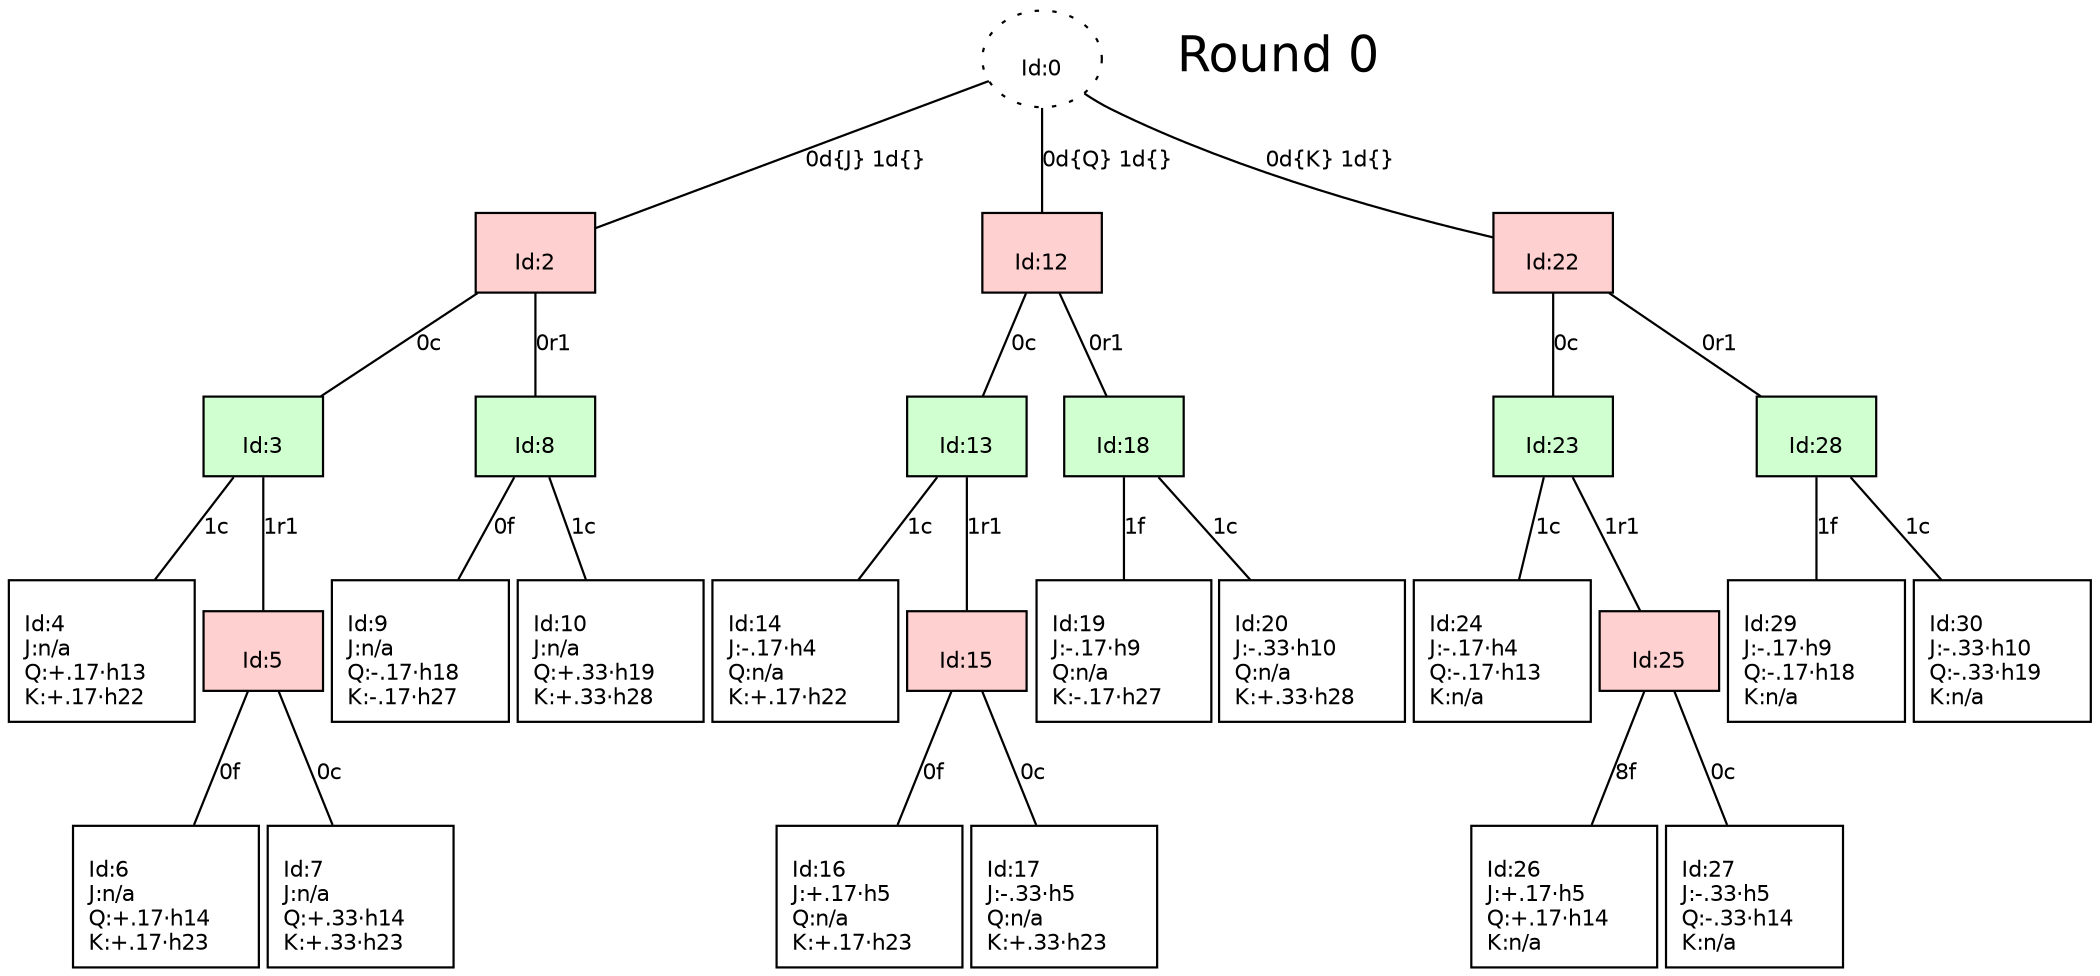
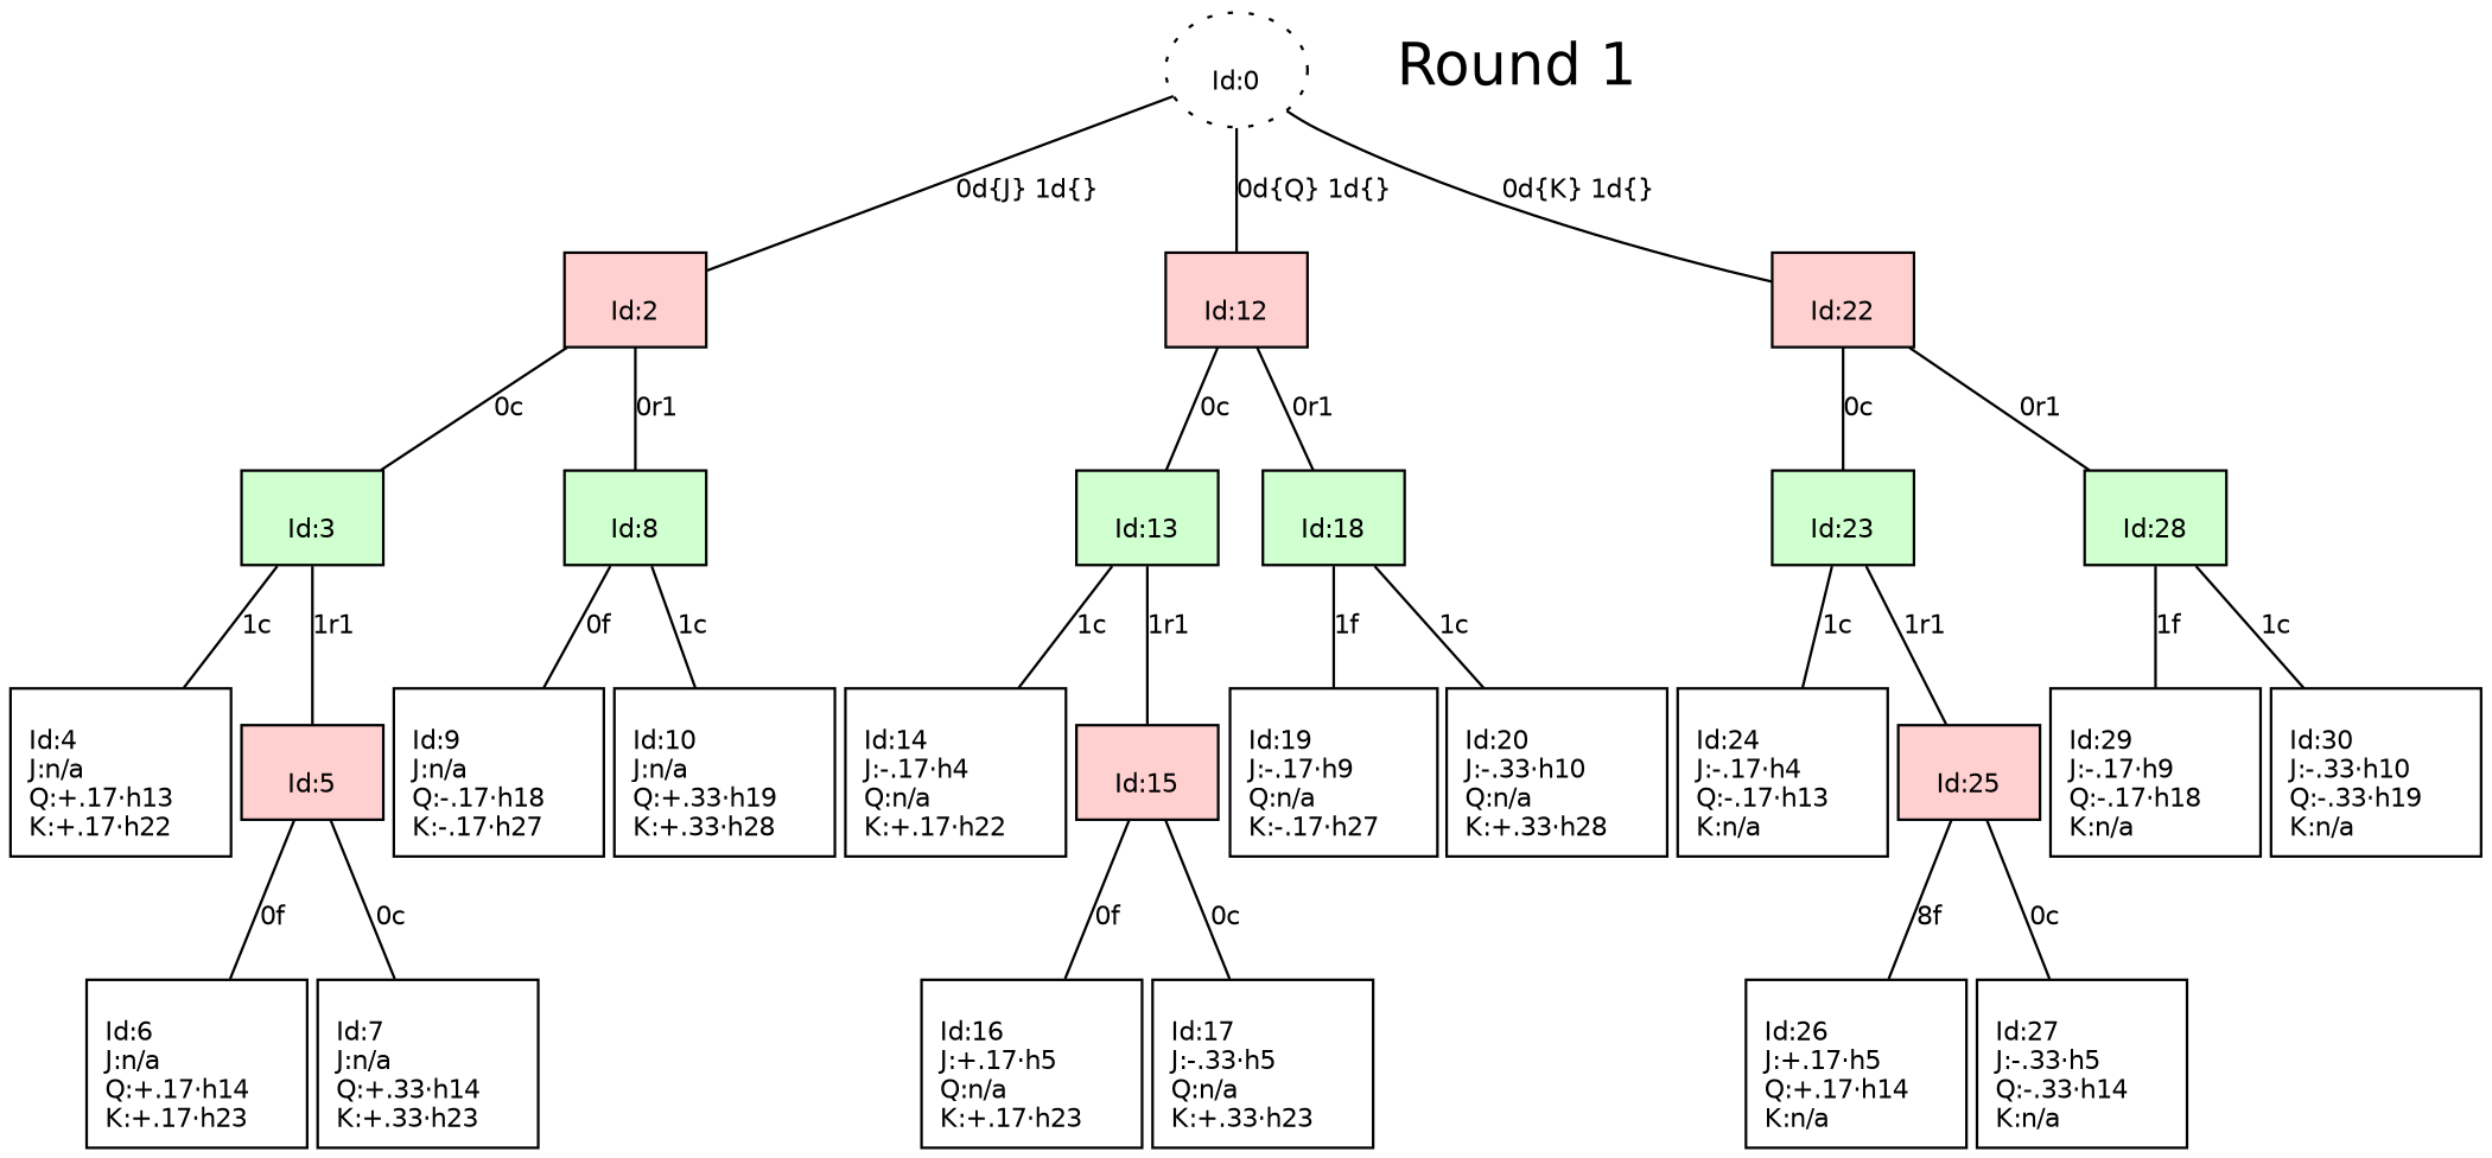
  digraph {
    fontname="DejaVu Sans"
    fontsize=20
    labeljust=l
    labelloc=t
    nodesep=0.05
    node [fillcolor="#FFFFFF" fontname="DejaVu Sans" fontsize=10 margin="0.1,0.05" shape=box style=filled]
    edge [arrowhead=none fontname="DejaVu Sans" fontsize=10]
    n1 [label=<<BR ALIGN="LEFT"/>Id:0<BR ALIGN="LEFT"/>> shape=ellipse style="filled, dotted"]
-   n2 [fontsize=22 label="Round 0" peripheries=0 style=bold fillcolor="" margin="" shape=""]
+   n2 [fontsize=22 label="Round 1" peripheries=0 style=bold fillcolor="" margin="" shape=""]
    n3 [fillcolor="#FFD0D0" label=<<BR ALIGN="LEFT"/>Id:2<BR ALIGN="LEFT"/>>]
    n4 [fillcolor="#FFD0D0" label=<<BR ALIGN="LEFT"/>Id:12<BR ALIGN="LEFT"/>>]
    n5 [fillcolor="#FFD0D0" label=<<BR ALIGN="LEFT"/>Id:22<BR ALIGN="LEFT"/>>]
    n6 [label=<<BR ALIGN="LEFT"/>Id:4<BR ALIGN="LEFT"/>J:n/a     <BR ALIGN="LEFT"/>Q:+.17·h13     <BR ALIGN="LEFT"/>K:+.17·h22     <BR ALIGN="LEFT"/>>]
    n7 [fillcolor="#D0FFD0" label=<<BR ALIGN="LEFT"/>Id:3<BR ALIGN="LEFT"/>>]
    n8 [fillcolor="#FFD0D0" label=<<BR ALIGN="LEFT"/>Id:5<BR ALIGN="LEFT"/>>]
    n9 [label=<<BR ALIGN="LEFT"/>Id:6<BR ALIGN="LEFT"/>J:n/a     <BR ALIGN="LEFT"/>Q:+.17·h14     <BR ALIGN="LEFT"/>K:+.17·h23     <BR ALIGN="LEFT"/>>]
    n10 [label=<<BR ALIGN="LEFT"/>Id:7<BR ALIGN="LEFT"/>J:n/a     <BR ALIGN="LEFT"/>Q:+.33·h14     <BR ALIGN="LEFT"/>K:+.33·h23     <BR ALIGN="LEFT"/>>]
    n11 [fillcolor="#D0FFD0" label=<<BR ALIGN="LEFT"/>Id:8<BR ALIGN="LEFT"/>>]
    n12 [label=<<BR ALIGN="LEFT"/>Id:9<BR ALIGN="LEFT"/>J:n/a     <BR ALIGN="LEFT"/>Q:-.17·h18     <BR ALIGN="LEFT"/>K:-.17·h27     <BR ALIGN="LEFT"/>>]
    n13 [label=<<BR ALIGN="LEFT"/>Id:10<BR ALIGN="LEFT"/>J:n/a     <BR ALIGN="LEFT"/>Q:+.33·h19     <BR ALIGN="LEFT"/>K:+.33·h28     <BR ALIGN="LEFT"/>>]
    n14 [fillcolor="#D0FFD0" label=<<BR ALIGN="LEFT"/>Id:13<BR ALIGN="LEFT"/>>]
    n15 [fillcolor="#D0FFD0" label=<<BR ALIGN="LEFT"/>Id:18<BR ALIGN="LEFT"/>>]
    n16 [fillcolor="#D0FFD0" label=<<BR ALIGN="LEFT"/>Id:23<BR ALIGN="LEFT"/>>]
    n17 [fillcolor="#D0FFD0" label=<<BR ALIGN="LEFT"/>Id:28<BR ALIGN="LEFT"/>>]
    n18 [label=<<BR ALIGN="LEFT"/>Id:14<BR ALIGN="LEFT"/>J:-.17·h4     <BR ALIGN="LEFT"/>Q:n/a     <BR ALIGN="LEFT"/>K:+.17·h22     <BR ALIGN="LEFT"/>>]
    n19 [fillcolor="#FFD0D0" label=<<BR ALIGN="LEFT"/>Id:15<BR ALIGN="LEFT"/>>]
    n20 [label=<<BR ALIGN="LEFT"/>Id:16<BR ALIGN="LEFT"/>J:+.17·h5     <BR ALIGN="LEFT"/>Q:n/a     <BR ALIGN="LEFT"/>K:+.17·h23     <BR ALIGN="LEFT"/>>]
    n21 [label=<<BR ALIGN="LEFT"/>Id:17<BR ALIGN="LEFT"/>J:-.33·h5     <BR ALIGN="LEFT"/>Q:n/a     <BR ALIGN="LEFT"/>K:+.33·h23     <BR ALIGN="LEFT"/>>]
    n22 [label=<<BR ALIGN="LEFT"/>Id:19<BR ALIGN="LEFT"/>J:-.17·h9     <BR ALIGN="LEFT"/>Q:n/a     <BR ALIGN="LEFT"/>K:-.17·h27     <BR ALIGN="LEFT"/>>]
    n23 [label=<<BR ALIGN="LEFT"/>Id:20<BR ALIGN="LEFT"/>J:-.33·h10     <BR ALIGN="LEFT"/>Q:n/a     <BR ALIGN="LEFT"/>K:+.33·h28     <BR ALIGN="LEFT"/>>]
    n24 [label=<<BR ALIGN="LEFT"/>Id:24<BR ALIGN="LEFT"/>J:-.17·h4     <BR ALIGN="LEFT"/>Q:-.17·h13     <BR ALIGN="LEFT"/>K:n/a     <BR ALIGN="LEFT"/>>]
    n25 [fillcolor="#FFD0D0" label=<<BR ALIGN="LEFT"/>Id:25<BR ALIGN="LEFT"/>>]
    n26 [label=<<BR ALIGN="LEFT"/>Id:26<BR ALIGN="LEFT"/>J:+.17·h5     <BR ALIGN="LEFT"/>Q:+.17·h14     <BR ALIGN="LEFT"/>K:n/a     <BR ALIGN="LEFT"/>>]
    n27 [label=<<BR ALIGN="LEFT"/>Id:27<BR ALIGN="LEFT"/>J:-.33·h5     <BR ALIGN="LEFT"/>Q:-.33·h14     <BR ALIGN="LEFT"/>K:n/a     <BR ALIGN="LEFT"/>>]
    n28 [label=<<BR ALIGN="LEFT"/>Id:29<BR ALIGN="LEFT"/>J:-.17·h9     <BR ALIGN="LEFT"/>Q:-.17·h18     <BR ALIGN="LEFT"/>K:n/a     <BR ALIGN="LEFT"/>>]
    n29 [label=<<BR ALIGN="LEFT"/>Id:30<BR ALIGN="LEFT"/>J:-.33·h10     <BR ALIGN="LEFT"/>Q:-.33·h19     <BR ALIGN="LEFT"/>K:n/a     <BR ALIGN="LEFT"/>>]
    subgraph sub_1 {
      rank=same
      n1
      n2
    }
    n1 -> n3 [label="0d{J} 1d{}"]
    n1 -> n4 [label="0d{Q} 1d{}"]
    n1 -> n5 [label="0d{K} 1d{}"]
    n3 -> n7 [label="0c"]
    n3 -> n11 [label="0r1"]
    n4 -> n14 [label="0c"]
    n4 -> n15 [label="0r1"]
    n5 -> n16 [label="0c"]
    n5 -> n17 [label="0r1"]
    n7 -> n6 [label="1c"]
    n7 -> n8 [label="1r1"]
    n8 -> n9 [label="0f"]
    n8 -> n10 [label="0c"]
    n11 -> n12 [label="0f"]
    n11 -> n13 [label="1c"]
    n14 -> n18 [label="1c"]
    n14 -> n19 [label="1r1"]
    n15 -> n22 [label="1f"]
    n15 -> n23 [label="1c"]
    n16 -> n24 [label="1c"]
    n16 -> n25 [label="1r1"]
    n17 -> n28 [label="1f"]
    n17 -> n29 [label="1c"]
    n19 -> n20 [label="0f"]
    n19 -> n21 [label="0c"]
    n25 -> n26 [label="8f"]
    n25 -> n27 [label="0c"]
  }
